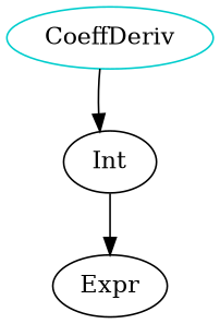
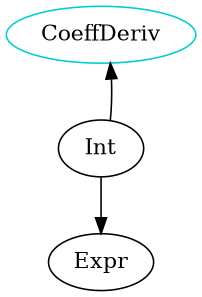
  digraph {
    n1 [color=cyan3 label=CoeffDeriv shape=oval]
    Int
    Expr
-   n1 -> Int
+   Int -> n1
    Int -> Expr
  }
